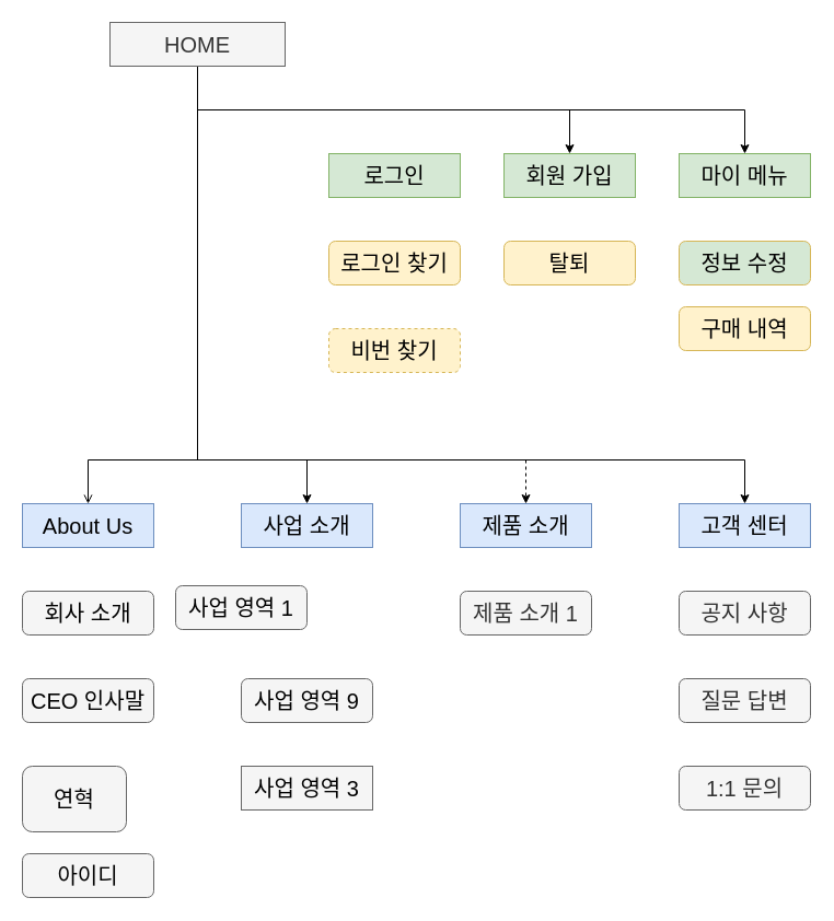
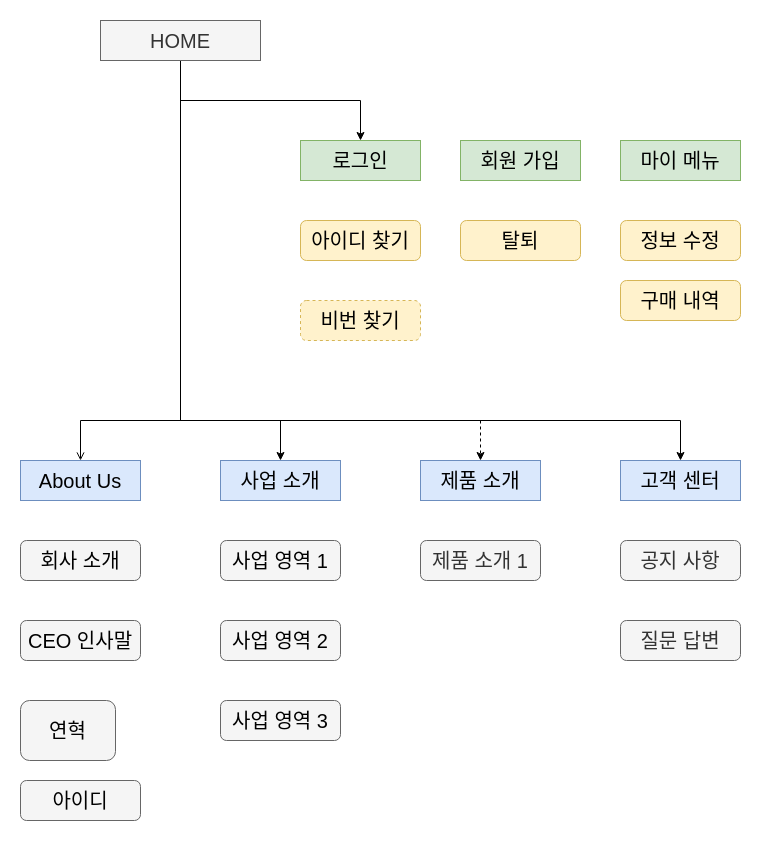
  <mxCell id="0" />
  <mxCell id="1" parent="0" />
  <mxCell id="2" style="edgeStyle=orthogonalEdgeStyle;rounded=0;orthogonalLoop=1;jettySize=auto;html=1;fontSize=20;fontColor=#333333;entryX=0.5;entryY=0;entryDx=0;entryDy=0;endArrow=open;" edge="1" parent="1" source="9" target="10"><mxGeometry relative="1" as="geometry"><mxPoint x="180" y="420" as="targetPoint" /><Array as="points"><mxPoint x="180" y="420" /><mxPoint x="80" y="420" /></Array></mxGeometry></mxCell>
  <mxCell id="3" style="edgeStyle=orthogonalEdgeStyle;rounded=0;orthogonalLoop=1;jettySize=auto;html=1;entryX=0.5;entryY=0;entryDx=0;entryDy=0;fontSize=20;fontColor=#333333;" edge="1" parent="1" source="9" target="15"><mxGeometry relative="1" as="geometry"><Array as="points"><mxPoint x="180" y="420" /><mxPoint x="280" y="420" /></Array></mxGeometry></mxCell>
  <mxCell id="4" style="edgeStyle=orthogonalEdgeStyle;rounded=0;orthogonalLoop=1;jettySize=auto;html=1;entryX=0.5;entryY=0;entryDx=0;entryDy=0;fontSize=20;fontColor=#333333;dashed=1;" edge="1" parent="1" source="9" target="19"><mxGeometry relative="1" as="geometry"><Array as="points"><mxPoint x="180" y="420" /><mxPoint x="480" y="420" /></Array></mxGeometry></mxCell>
  <mxCell id="5" style="edgeStyle=orthogonalEdgeStyle;rounded=0;orthogonalLoop=1;jettySize=auto;html=1;entryX=0.5;entryY=0;entryDx=0;entryDy=0;fontSize=20;fontColor=#333333;" edge="1" parent="1" source="9" target="21"><mxGeometry relative="1" as="geometry"><Array as="points"><mxPoint x="180" y="420" /><mxPoint x="680" y="420" /></Array></mxGeometry></mxCell>
- <mxCell id="7" style="edgeStyle=orthogonalEdgeStyle;rounded=0;orthogonalLoop=1;jettySize=auto;html=1;fontSize=20;fontColor=#333333;" edge="1" parent="1" source="9" target="28"><mxGeometry relative="1" as="geometry"><Array as="points"><mxPoint x="180" y="100" /><mxPoint x="520" y="100" /></Array></mxGeometry></mxCell>
- <mxCell id="8" style="edgeStyle=orthogonalEdgeStyle;rounded=0;orthogonalLoop=1;jettySize=auto;html=1;entryX=0.5;entryY=0;entryDx=0;entryDy=0;fontSize=20;fontColor=#333333;" edge="1" parent="1" source="9" target="30"><mxGeometry relative="1" as="geometry"><Array as="points"><mxPoint x="180" y="100" /><mxPoint x="680" y="100" /></Array></mxGeometry></mxCell>
+ <mxCell id="6" style="edgeStyle=orthogonalEdgeStyle;rounded=0;orthogonalLoop=1;jettySize=auto;html=1;entryX=0.5;entryY=0;entryDx=0;entryDy=0;fontSize=20;fontColor=#333333;" edge="1" parent="1" source="9" target="25"><mxGeometry relative="1" as="geometry"><Array as="points"><mxPoint x="180" y="100" /><mxPoint x="360" y="100" /></Array></mxGeometry></mxCell>
  <mxCell id="9" value="&lt;font style=&quot;font-size: 20px;&quot;&gt;HOME&lt;/font&gt;" style="rounded=0;whiteSpace=wrap;html=1;fillColor=#f5f5f5;fontColor=#333333;strokeColor=#666666;" vertex="1" parent="1"><mxGeometry x="100" y="20" width="160" height="40" as="geometry" /></mxCell>
  <mxCell id="10" value="&lt;span style=&quot;font-size: 20px;&quot;&gt;About Us&lt;/span&gt;" style="rounded=0;whiteSpace=wrap;html=1;fillColor=#dae8fc;strokeColor=#6c8ebf;" vertex="1" parent="1"><mxGeometry x="20" y="460" width="120" height="40" as="geometry" /></mxCell>
  <mxCell id="11" value="&lt;font color=&quot;#000000&quot;&gt;회사 소개&lt;/font&gt;" style="rounded=1;whiteSpace=wrap;html=1;fontSize=20;fillColor=#f5f5f5;fontColor=#333333;strokeColor=#666666;" vertex="1" parent="1"><mxGeometry x="20" y="540" width="120" height="40" as="geometry" /></mxCell>
  <mxCell id="12" value="&lt;font color=&quot;#000000&quot;&gt;CEO 인사말&lt;/font&gt;" style="rounded=1;whiteSpace=wrap;html=1;fontSize=20;fillColor=#f5f5f5;fontColor=#333333;strokeColor=#666666;" vertex="1" parent="1"><mxGeometry x="20" y="620" width="120" height="40" as="geometry" /></mxCell>
  <mxCell id="13" value="&lt;font color=&quot;#000000&quot;&gt;연혁&lt;/font&gt;" style="rounded=1;whiteSpace=wrap;html=1;fontSize=20;fillColor=#f5f5f5;fontColor=#333333;strokeColor=#666666;" vertex="1" parent="1"><mxGeometry x="20" y="700" width="95" height="60" as="geometry" /></mxCell>
  <mxCell id="14" value="&lt;font color=&quot;#000000&quot;&gt;아이디&lt;/font&gt;" style="rounded=1;whiteSpace=wrap;html=1;fontSize=20;fillColor=#f5f5f5;fontColor=#333333;strokeColor=#666666;" vertex="1" parent="1"><mxGeometry x="20" y="780" width="120" height="40" as="geometry" /></mxCell>
  <mxCell id="15" value="&lt;span style=&quot;font-size: 20px;&quot;&gt;사업 소개&lt;/span&gt;" style="rounded=0;whiteSpace=wrap;html=1;fillColor=#dae8fc;strokeColor=#6c8ebf;" vertex="1" parent="1"><mxGeometry x="220" y="460" width="120" height="40" as="geometry" /></mxCell>
- <mxCell id="16" value="&lt;font color=&quot;#000000&quot;&gt;사업 영역 1&lt;/font&gt;" style="rounded=1;whiteSpace=wrap;html=1;fontSize=20;fillColor=#f5f5f5;fontColor=#333333;strokeColor=#666666;" vertex="1" parent="1"><mxGeometry x="160" y="535" width="120" height="40" as="geometry" /></mxCell>
- <mxCell id="17" value="&lt;font color=&quot;#000000&quot;&gt;사업 영역 9&lt;/font&gt;" style="rounded=1;whiteSpace=wrap;html=1;fontSize=20;fillColor=#f5f5f5;fontColor=#333333;strokeColor=#666666;" vertex="1" parent="1"><mxGeometry x="220" y="620" width="120" height="40" as="geometry" /></mxCell>
- <mxCell id="18" value="&lt;font color=&quot;#000000&quot;&gt;사업 영역 3&lt;/font&gt;" style="whiteSpace=wrap;html=1;fontSize=20;fillColor=#f5f5f5;fontColor=#333333;strokeColor=#666666;rounded=0;" vertex="1" parent="1"><mxGeometry x="220" y="700" width="120" height="40" as="geometry" /></mxCell>
+ <mxCell id="16" value="&lt;font color=&quot;#000000&quot;&gt;사업 영역 1&lt;/font&gt;" style="rounded=1;whiteSpace=wrap;html=1;fontSize=20;fillColor=#f5f5f5;fontColor=#333333;strokeColor=#666666;" vertex="1" parent="1"><mxGeometry x="220" y="540" width="120" height="40" as="geometry" /></mxCell>
+ <mxCell id="17" value="&lt;font color=&quot;#000000&quot;&gt;사업 영역 2&lt;/font&gt;" style="rounded=1;whiteSpace=wrap;html=1;fontSize=20;fillColor=#f5f5f5;fontColor=#333333;strokeColor=#666666;" vertex="1" parent="1"><mxGeometry x="220" y="620" width="120" height="40" as="geometry" /></mxCell>
+ <mxCell id="18" value="&lt;font color=&quot;#000000&quot;&gt;사업 영역 3&lt;/font&gt;" style="rounded=1;whiteSpace=wrap;html=1;fontSize=20;fillColor=#f5f5f5;fontColor=#333333;strokeColor=#666666;" vertex="1" parent="1"><mxGeometry x="220" y="700" width="120" height="40" as="geometry" /></mxCell>
  <mxCell id="19" value="&lt;span style=&quot;font-size: 20px;&quot;&gt;제품 소개&lt;/span&gt;" style="rounded=0;whiteSpace=wrap;html=1;fillColor=#dae8fc;strokeColor=#6c8ebf;" vertex="1" parent="1"><mxGeometry x="420" y="460" width="120" height="40" as="geometry" /></mxCell>
  <mxCell id="20" value="제품 소개&amp;nbsp;1" style="rounded=1;whiteSpace=wrap;html=1;fontSize=20;fillColor=#f5f5f5;fontColor=#333333;strokeColor=#666666;" vertex="1" parent="1"><mxGeometry x="420" y="540" width="120" height="40" as="geometry" /></mxCell>
  <mxCell id="21" value="&lt;span style=&quot;font-size: 20px;&quot;&gt;고객 센터&lt;/span&gt;" style="rounded=0;whiteSpace=wrap;html=1;fillColor=#dae8fc;strokeColor=#6c8ebf;" vertex="1" parent="1"><mxGeometry x="620" y="460" width="120" height="40" as="geometry" /></mxCell>
  <mxCell id="22" value="공지 사항" style="rounded=1;whiteSpace=wrap;html=1;fontSize=20;fillColor=#f5f5f5;fontColor=#333333;strokeColor=#666666;" vertex="1" parent="1"><mxGeometry x="620" y="540" width="120" height="40" as="geometry" /></mxCell>
  <mxCell id="23" value="질문 답변" style="rounded=1;whiteSpace=wrap;html=1;fontSize=20;fillColor=#f5f5f5;fontColor=#333333;strokeColor=#666666;" vertex="1" parent="1"><mxGeometry x="620" y="620" width="120" height="40" as="geometry" /></mxCell>
- <mxCell id="24" value="1:1 문의" style="rounded=1;whiteSpace=wrap;html=1;fontSize=20;fillColor=#f5f5f5;fontColor=#333333;strokeColor=#666666;" vertex="1" parent="1"><mxGeometry x="620" y="700" width="120" height="40" as="geometry" /></mxCell>
  <mxCell id="25" value="&lt;span style=&quot;font-size: 20px;&quot;&gt;로그인&lt;/span&gt;" style="rounded=0;whiteSpace=wrap;html=1;fillColor=#d5e8d4;strokeColor=#82b366;" vertex="1" parent="1"><mxGeometry x="300" y="140" width="120" height="40" as="geometry" /></mxCell>
- <mxCell id="26" value="로그인 찾기" style="rounded=1;whiteSpace=wrap;html=1;fontSize=20;fillColor=#fff2cc;strokeColor=#d6b656;" vertex="1" parent="1"><mxGeometry x="300" y="220" width="120" height="40" as="geometry" /></mxCell>
+ <mxCell id="26" value="아이디 찾기" style="rounded=1;whiteSpace=wrap;html=1;fontSize=20;fillColor=#fff2cc;strokeColor=#d6b656;" vertex="1" parent="1"><mxGeometry x="300" y="220" width="120" height="40" as="geometry" /></mxCell>
  <mxCell id="27" value="비번 찾기" style="rounded=1;whiteSpace=wrap;html=1;fontSize=20;fillColor=#fff2cc;strokeColor=#d6b656;dashed=1;" vertex="1" parent="1"><mxGeometry x="300" y="300" width="120" height="40" as="geometry" /></mxCell>
  <mxCell id="28" value="&lt;span style=&quot;font-size: 20px;&quot;&gt;회원 가입&lt;/span&gt;" style="rounded=0;whiteSpace=wrap;html=1;fillColor=#d5e8d4;strokeColor=#82b366;" vertex="1" parent="1"><mxGeometry x="460" y="140" width="120" height="40" as="geometry" /></mxCell>
  <mxCell id="29" value="탈퇴" style="rounded=1;whiteSpace=wrap;html=1;fontSize=20;fillColor=#fff2cc;strokeColor=#d6b656;" vertex="1" parent="1"><mxGeometry x="460" y="220" width="120" height="40" as="geometry" /></mxCell>
  <mxCell id="30" value="&lt;span style=&quot;font-size: 20px;&quot;&gt;마이 메뉴&lt;/span&gt;" style="rounded=0;whiteSpace=wrap;html=1;fillColor=#d5e8d4;strokeColor=#82b366;" vertex="1" parent="1"><mxGeometry x="620" y="140" width="120" height="40" as="geometry" /></mxCell>
- <mxCell id="31" value="정보 수정" style="rounded=1;whiteSpace=wrap;html=1;fontSize=20;fillColor=#d5e8d4;strokeColor=#d6b656;" vertex="1" parent="1"><mxGeometry x="620" y="220" width="120" height="40" as="geometry" /></mxCell>
+ <mxCell id="31" value="정보 수정" style="rounded=1;whiteSpace=wrap;html=1;fontSize=20;fillColor=#fff2cc;strokeColor=#d6b656;" vertex="1" parent="1"><mxGeometry x="620" y="220" width="120" height="40" as="geometry" /></mxCell>
  <mxCell id="32" value="구매 내역" style="rounded=1;whiteSpace=wrap;html=1;fontSize=20;fillColor=#fff2cc;strokeColor=#d6b656;" vertex="1" parent="1"><mxGeometry x="620" y="280" width="120" height="40" as="geometry" /></mxCell>
